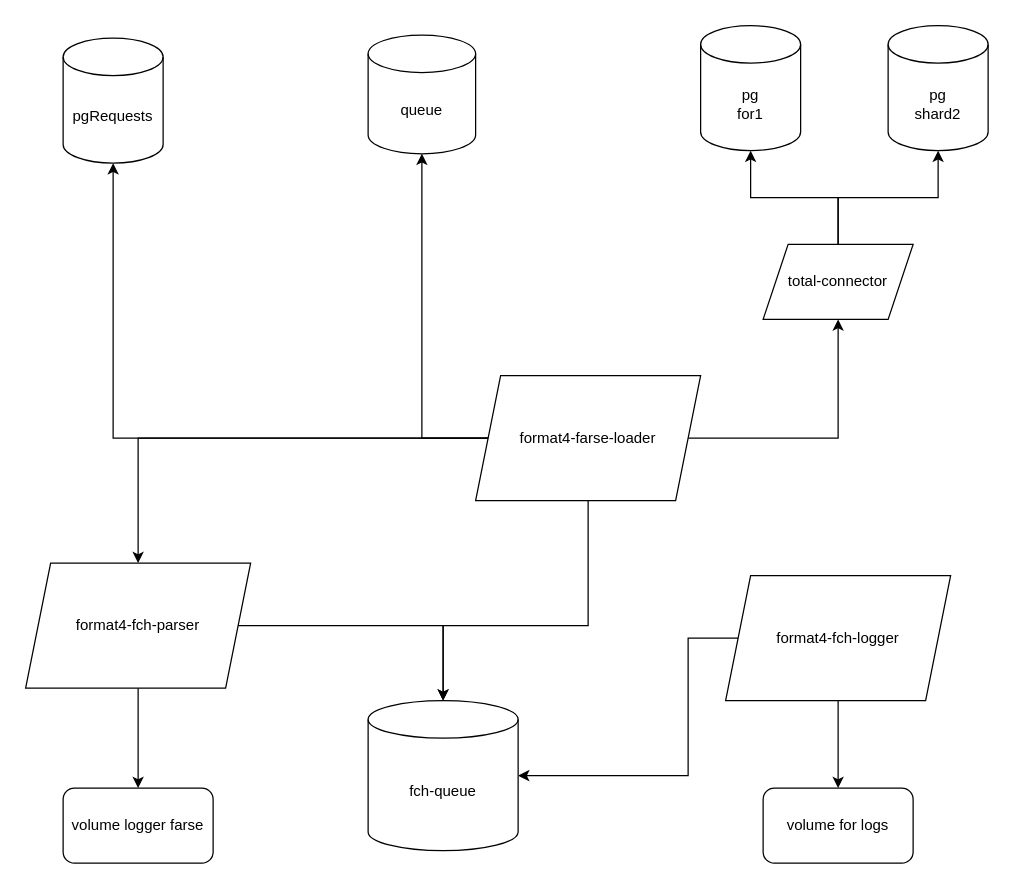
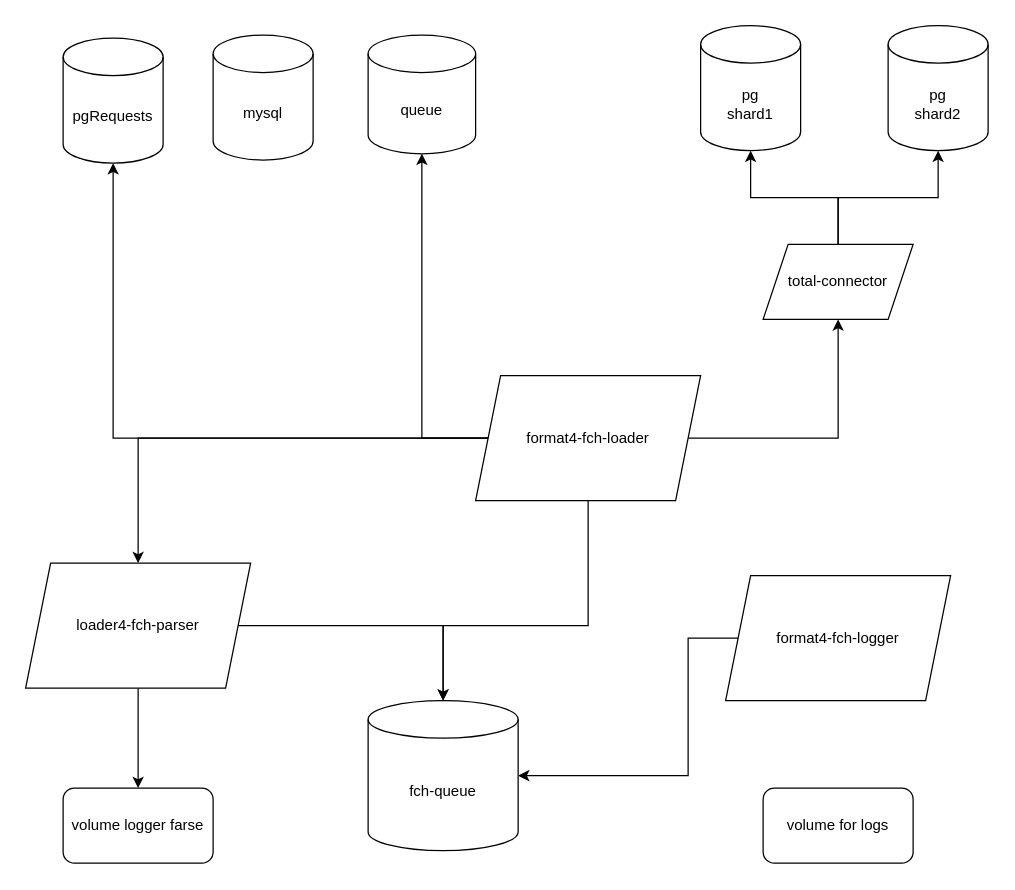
  <mxCell id="0" />
  <mxCell id="1" parent="0" />
  <mxCell id="2" style="edgeStyle=orthogonalEdgeStyle;rounded=0;orthogonalLoop=1;jettySize=auto;html=1;" parent="1" source="5" target="16" edge="1"><mxGeometry relative="1" as="geometry"><Array as="points"><mxPoint x="470" y="500" /><mxPoint x="354" y="500" /></Array></mxGeometry></mxCell>
  <mxCell id="3" style="edgeStyle=orthogonalEdgeStyle;rounded=0;orthogonalLoop=1;jettySize=auto;html=1;entryX=0.5;entryY=1;entryDx=0;entryDy=0;entryPerimeter=0;" parent="1" source="5" target="12" edge="1"><mxGeometry relative="1" as="geometry"><mxPoint x="100" y="120" as="targetPoint" /></mxGeometry></mxCell>
  <mxCell id="4" style="edgeStyle=orthogonalEdgeStyle;rounded=0;orthogonalLoop=1;jettySize=auto;html=1;entryX=0.5;entryY=1;entryDx=0;entryDy=0;" parent="1" source="5" target="19" edge="1"><mxGeometry relative="1" as="geometry" /></mxCell>
- <mxCell id="5" value="format4-farse-loader" style="shape=parallelogram;perimeter=parallelogramPerimeter;whiteSpace=wrap;html=1;fixedSize=1;" parent="1" vertex="1"><mxGeometry x="380" y="300" width="180" height="100" as="geometry" /></mxCell>
+ <mxCell id="5" value="format4-fch-loader" style="shape=parallelogram;perimeter=parallelogramPerimeter;whiteSpace=wrap;html=1;fixedSize=1;" parent="1" vertex="1"><mxGeometry x="380" y="300" width="180" height="100" as="geometry" /></mxCell>
  <mxCell id="6" style="edgeStyle=orthogonalEdgeStyle;rounded=0;orthogonalLoop=1;jettySize=auto;html=1;" parent="1" source="8" target="16" edge="1"><mxGeometry relative="1" as="geometry" /></mxCell>
  <mxCell id="7" style="edgeStyle=orthogonalEdgeStyle;rounded=0;orthogonalLoop=1;jettySize=auto;html=1;" parent="1" source="8" target="23" edge="1"><mxGeometry relative="1" as="geometry" /></mxCell>
- <mxCell id="8" value="format4-fch-parser" style="shape=parallelogram;perimeter=parallelogramPerimeter;whiteSpace=wrap;html=1;fixedSize=1;" parent="1" vertex="1"><mxGeometry x="20" y="450" width="180" height="100" as="geometry" /></mxCell>
+ <mxCell id="8" value="loader4-fch-parser" style="shape=parallelogram;perimeter=parallelogramPerimeter;whiteSpace=wrap;html=1;fixedSize=1;" parent="1" vertex="1"><mxGeometry x="20" y="450" width="180" height="100" as="geometry" /></mxCell>
  <mxCell id="9" style="edgeStyle=orthogonalEdgeStyle;rounded=0;orthogonalLoop=1;jettySize=auto;html=1;" parent="1" source="11" target="16" edge="1"><mxGeometry relative="1" as="geometry"><Array as="points"><mxPoint x="550" y="510" /><mxPoint x="550" y="620" /></Array></mxGeometry></mxCell>
- <mxCell id="10" style="edgeStyle=orthogonalEdgeStyle;rounded=0;orthogonalLoop=1;jettySize=auto;html=1;exitX=0.5;exitY=1;exitDx=0;exitDy=0;" parent="1" source="11" target="24" edge="1"><mxGeometry relative="1" as="geometry" /></mxCell>
  <mxCell id="11" value="format4-fch-logger" style="shape=parallelogram;perimeter=parallelogramPerimeter;whiteSpace=wrap;html=1;fixedSize=1;" parent="1" vertex="1"><mxGeometry x="580" y="460" width="180" height="100" as="geometry" /></mxCell>
  <mxCell id="12" value="pgRequests" style="shape=cylinder3;whiteSpace=wrap;html=1;boundedLbl=1;backgroundOutline=1;size=15;" parent="1" vertex="1"><mxGeometry x="50" y="30" width="80" height="100" as="geometry" /></mxCell>
+ <mxCell id="13" value="mysql" style="shape=cylinder3;whiteSpace=wrap;html=1;boundedLbl=1;backgroundOutline=1;size=15;" parent="1" vertex="1"><mxGeometry x="170" y="27.5" width="80" height="100" as="geometry" /></mxCell>
  <mxCell id="14" value="queue" style="shape=cylinder3;whiteSpace=wrap;html=1;boundedLbl=1;backgroundOutline=1;size=15;" parent="1" vertex="1"><mxGeometry x="294" y="27.5" width="86" height="95" as="geometry" /></mxCell>
- <mxCell id="15" value="pg&lt;br&gt;for1" style="shape=cylinder3;whiteSpace=wrap;html=1;boundedLbl=1;backgroundOutline=1;size=15;" parent="1" vertex="1"><mxGeometry x="560" y="20" width="80" height="100" as="geometry" /></mxCell>
+ <mxCell id="15" value="pg&lt;br&gt;shard1" style="shape=cylinder3;whiteSpace=wrap;html=1;boundedLbl=1;backgroundOutline=1;size=15;" parent="1" vertex="1"><mxGeometry x="560" y="20" width="80" height="100" as="geometry" /></mxCell>
  <mxCell id="16" value="fch-queue" style="shape=cylinder3;whiteSpace=wrap;html=1;boundedLbl=1;backgroundOutline=1;size=15;" parent="1" vertex="1"><mxGeometry x="294" y="560" width="120" height="120" as="geometry" /></mxCell>
  <mxCell id="17" style="edgeStyle=orthogonalEdgeStyle;rounded=0;orthogonalLoop=1;jettySize=auto;html=1;" parent="1" source="5" target="8" edge="1"><mxGeometry relative="1" as="geometry" /></mxCell>
  <mxCell id="18" style="edgeStyle=orthogonalEdgeStyle;rounded=0;orthogonalLoop=1;jettySize=auto;html=1;" parent="1" source="19" target="15" edge="1"><mxGeometry relative="1" as="geometry" /></mxCell>
  <mxCell id="19" value="total-connector" style="shape=parallelogram;perimeter=parallelogramPerimeter;whiteSpace=wrap;html=1;fixedSize=1;" parent="1" vertex="1"><mxGeometry x="610" y="195" width="120" height="60" as="geometry" /></mxCell>
  <mxCell id="20" style="edgeStyle=orthogonalEdgeStyle;rounded=0;orthogonalLoop=1;jettySize=auto;html=1;entryX=0.5;entryY=1;entryDx=0;entryDy=0;entryPerimeter=0;" parent="1" source="5" target="14" edge="1"><mxGeometry relative="1" as="geometry"><Array as="points"><mxPoint x="337" y="350" /></Array></mxGeometry></mxCell>
  <mxCell id="21" value="pg&lt;br&gt;shard2" style="shape=cylinder3;whiteSpace=wrap;html=1;boundedLbl=1;backgroundOutline=1;size=15;" parent="1" vertex="1"><mxGeometry x="710" y="20" width="80" height="100" as="geometry" /></mxCell>
  <mxCell id="22" style="edgeStyle=orthogonalEdgeStyle;rounded=0;orthogonalLoop=1;jettySize=auto;html=1;entryX=0.5;entryY=1;entryDx=0;entryDy=0;entryPerimeter=0;" parent="1" source="19" target="21" edge="1"><mxGeometry relative="1" as="geometry" /></mxCell>
  <mxCell id="23" value="volume logger farse" style="rounded=1;whiteSpace=wrap;html=1;" parent="1" vertex="1"><mxGeometry x="50" y="630" width="120" height="60" as="geometry" /></mxCell>
  <mxCell id="24" value="volume for logs" style="rounded=1;whiteSpace=wrap;html=1;" parent="1" vertex="1"><mxGeometry x="610" y="630" width="120" height="60" as="geometry" /></mxCell>
